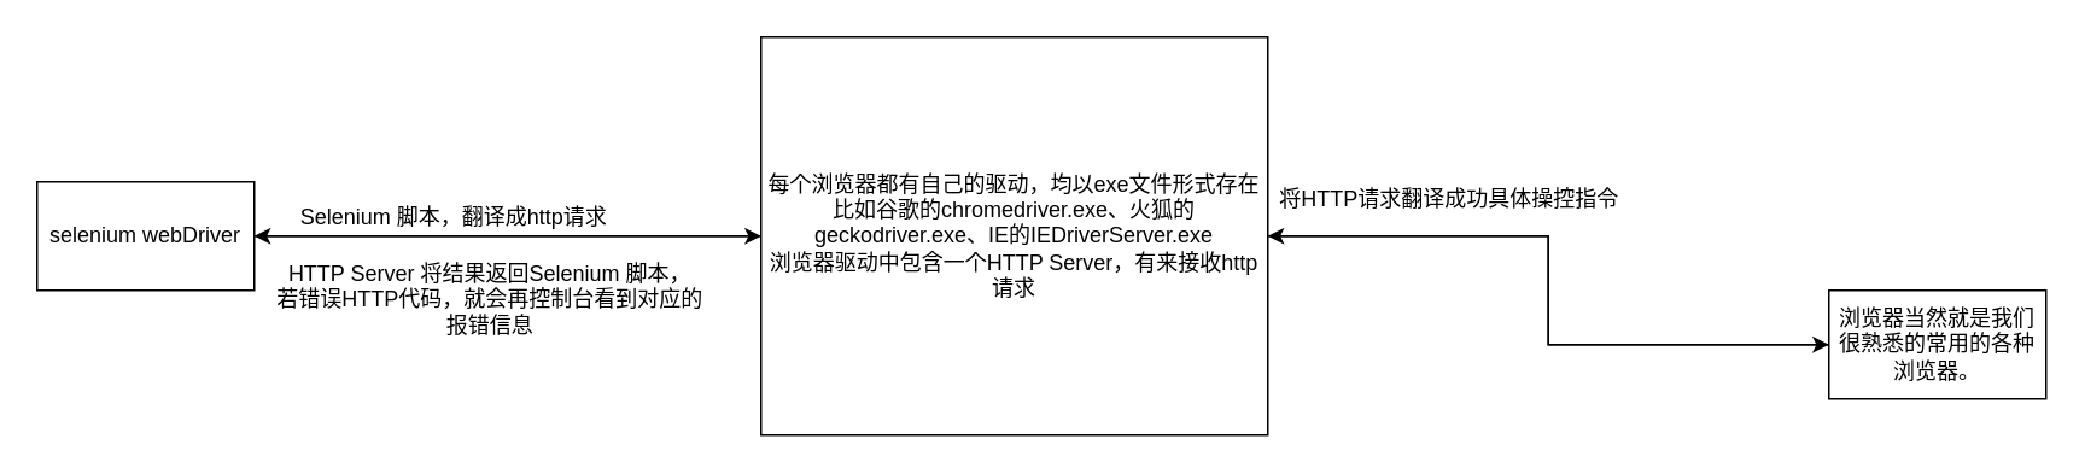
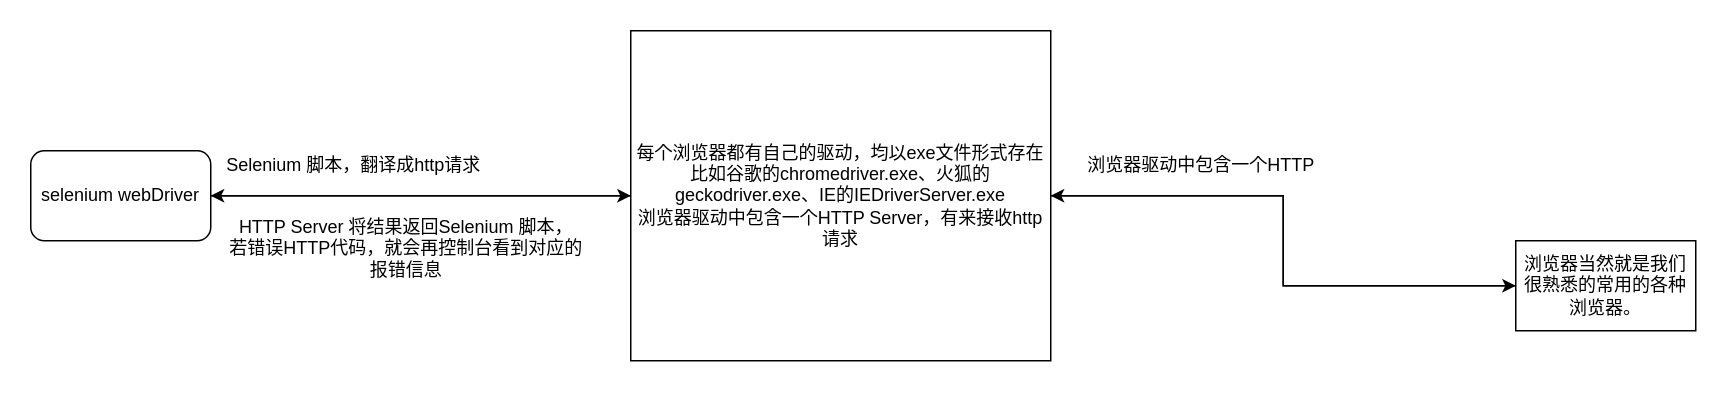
  <mxCell id="0" />
  <mxCell id="1" parent="0" />
  <mxCell id="2" value="" style="edgeStyle=orthogonalEdgeStyle;rounded=0;orthogonalLoop=1;jettySize=auto;html=1;" edge="1" parent="1" source="4" target="6"><mxGeometry relative="1" as="geometry" /></mxCell>
  <mxCell id="3" value="" style="edgeStyle=orthogonalEdgeStyle;rounded=0;orthogonalLoop=1;jettySize=auto;html=1;" edge="1" parent="1" source="4" target="8"><mxGeometry relative="1" as="geometry" /></mxCell>
  <mxCell id="4" value="&lt;div&gt;每个浏览器都有自己的驱动，均以exe文件形式存在&lt;/div&gt;&lt;div&gt;&lt;span&gt;比如谷歌的chromedriver.exe、火狐的geckodriver.exe、IE的IEDriverServer.exe&lt;/span&gt;&lt;br&gt;&lt;/div&gt;&lt;div&gt;浏览器驱动中包含一个HTTP Server，有来接收http请求&lt;/div&gt;" style="rounded=0;whiteSpace=wrap;html=1;" vertex="1" parent="1"><mxGeometry x="420" y="20" width="280" height="220" as="geometry" /></mxCell>
  <mxCell id="5" style="edgeStyle=orthogonalEdgeStyle;rounded=0;orthogonalLoop=1;jettySize=auto;html=1;exitX=0;exitY=0.5;exitDx=0;exitDy=0;" edge="1" parent="1" source="6" target="4"><mxGeometry relative="1" as="geometry" /></mxCell>
  <mxCell id="6" value="浏览器当然就是我们很熟悉的常用的各种浏览器。" style="rounded=0;whiteSpace=wrap;html=1;" vertex="1" parent="1"><mxGeometry x="1010" y="160" width="120" height="60" as="geometry" /></mxCell>
  <mxCell id="7" style="edgeStyle=orthogonalEdgeStyle;rounded=0;orthogonalLoop=1;jettySize=auto;html=1;entryX=0;entryY=0.5;entryDx=0;entryDy=0;" edge="1" parent="1" source="8" target="4"><mxGeometry relative="1" as="geometry"><mxPoint x="360" y="130" as="targetPoint" /></mxGeometry></mxCell>
- <mxCell id="8" value="selenium webDriver" style="rounded=0;whiteSpace=wrap;html=1;" vertex="1" parent="1"><mxGeometry x="20" y="100" width="120" height="60" as="geometry" /></mxCell>
- <mxCell id="9" value="Selenium 脚本，翻译成http请求" style="text;html=1;align=center;verticalAlign=middle;resizable=0;points=[];autosize=1;strokeColor=none;fillColor=none;" vertex="1" parent="1"><mxGeometry x="160" y="110" width="180" height="20" as="geometry" /></mxCell>
- <mxCell id="10" value="将HTTP请求翻译成功具体操控指令" style="text;html=1;align=center;verticalAlign=middle;resizable=0;points=[];autosize=1;strokeColor=none;fillColor=none;" vertex="1" parent="1"><mxGeometry x="700" y="100" width="200" height="20" as="geometry" /></mxCell>
+ <mxCell id="8" value="selenium webDriver" style="whiteSpace=wrap;html=1;rounded=1;" vertex="1" parent="1"><mxGeometry x="20" y="100" width="120" height="60" as="geometry" /></mxCell>
+ <mxCell id="9" value="Selenium 脚本，翻译成http请求" style="text;html=1;align=center;verticalAlign=middle;resizable=0;points=[];autosize=1;strokeColor=none;fillColor=none;" vertex="1" parent="1"><mxGeometry x="145" y="100" width="180" height="20" as="geometry" /></mxCell>
+ <mxCell id="10" value="浏览器驱动中包含一个HTTP" style="text;html=1;align=center;verticalAlign=middle;resizable=0;points=[];autosize=1;strokeColor=none;fillColor=none;" vertex="1" parent="1"><mxGeometry x="700" y="100" width="200" height="20" as="geometry" /></mxCell>
  <mxCell id="11" value="HTTP Server 将结果返回Selenium 脚本，&lt;br&gt;若错误HTTP代码，就会再控制台看到对应的&lt;br&gt;报错信息" style="text;html=1;align=center;verticalAlign=middle;resizable=0;points=[];autosize=1;strokeColor=none;fillColor=none;" vertex="1" parent="1"><mxGeometry x="145" y="140" width="250" height="50" as="geometry" /></mxCell>
